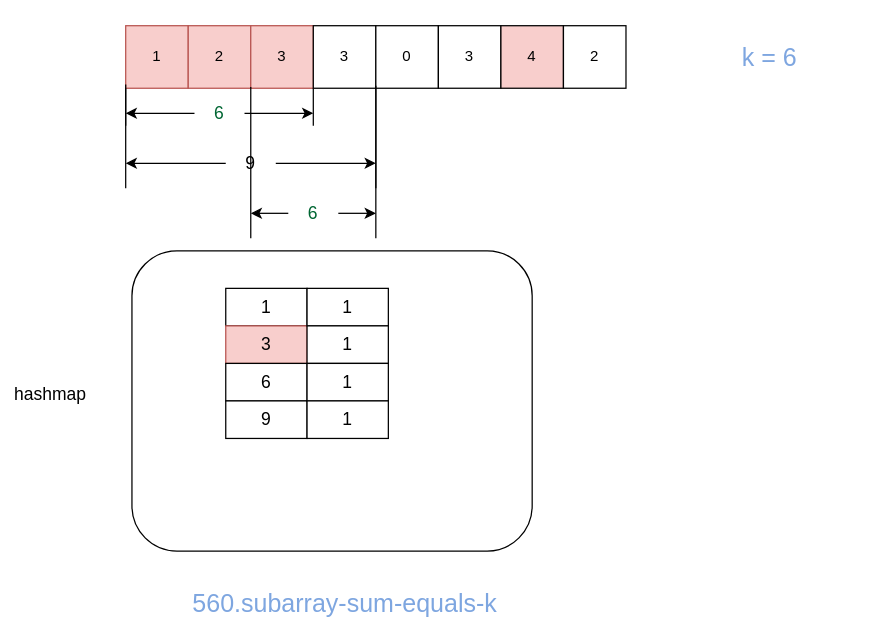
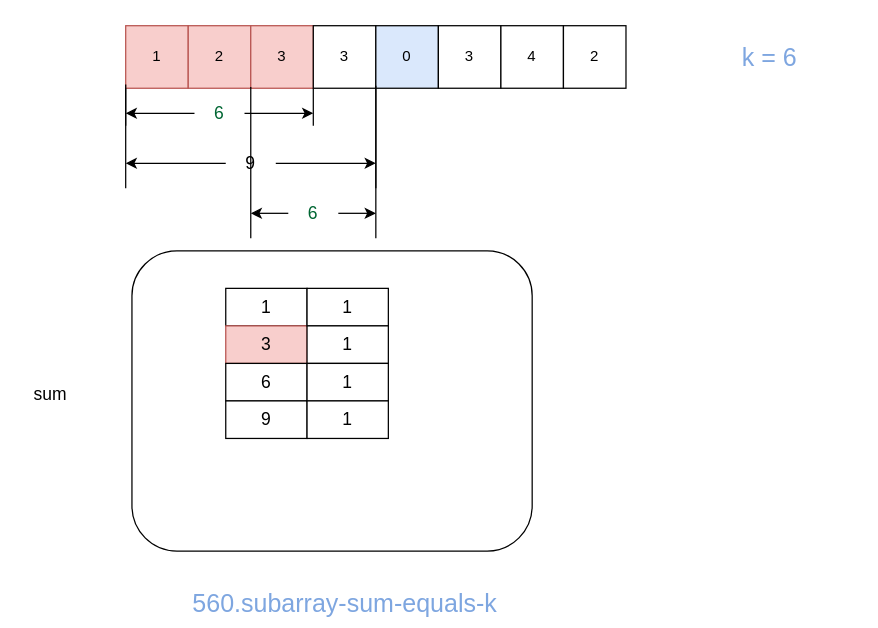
  <mxCell id="0" />
  <mxCell id="1" parent="0" />
  <mxCell id="2" value="1" style="rounded=0;whiteSpace=wrap;html=1;fillColor=#f8cecc;strokeColor=#b85450;" vertex="1" parent="1"><mxGeometry x="100" y="20" width="50" height="50" as="geometry" /></mxCell>
  <mxCell id="3" value="2" style="rounded=0;whiteSpace=wrap;html=1;fillColor=#f8cecc;strokeColor=#b85450;" vertex="1" parent="1"><mxGeometry x="150" y="20" width="50" height="50" as="geometry" /></mxCell>
  <mxCell id="4" value="3" style="rounded=0;whiteSpace=wrap;html=1;fillColor=#f8cecc;strokeColor=#b85450;" vertex="1" parent="1"><mxGeometry x="200" y="20" width="50" height="50" as="geometry" /></mxCell>
  <mxCell id="5" value="3" style="rounded=0;whiteSpace=wrap;html=1;" vertex="1" parent="1"><mxGeometry x="250" y="20" width="50" height="50" as="geometry" /></mxCell>
- <mxCell id="6" value="0" style="rounded=0;whiteSpace=wrap;html=1;" vertex="1" parent="1"><mxGeometry x="300" y="20" width="50" height="50" as="geometry" /></mxCell>
+ <mxCell id="6" value="0" style="rounded=0;whiteSpace=wrap;html=1;fillColor=#dae8fc;" vertex="1" parent="1"><mxGeometry x="300" y="20" width="50" height="50" as="geometry" /></mxCell>
  <mxCell id="7" value="3" style="rounded=0;whiteSpace=wrap;html=1;" vertex="1" parent="1"><mxGeometry x="350" y="20" width="50" height="50" as="geometry" /></mxCell>
- <mxCell id="8" value="4" style="rounded=0;whiteSpace=wrap;html=1;fillColor=#f8cecc;" vertex="1" parent="1"><mxGeometry x="400" y="20" width="50" height="50" as="geometry" /></mxCell>
+ <mxCell id="8" value="4" style="rounded=0;whiteSpace=wrap;html=1;" vertex="1" parent="1"><mxGeometry x="400" y="20" width="50" height="50" as="geometry" /></mxCell>
  <mxCell id="9" value="2" style="rounded=0;whiteSpace=wrap;html=1;" vertex="1" parent="1"><mxGeometry x="450" y="20" width="50" height="50" as="geometry" /></mxCell>
  <mxCell id="10" value="k = 6" style="text;html=1;strokeColor=none;fillColor=none;align=center;verticalAlign=middle;whiteSpace=wrap;rounded=0;fontColor=#7EA6E0;fontSize=20;" vertex="1" parent="1"><mxGeometry x="550" y="32.5" width="130" height="25" as="geometry" /></mxCell>
  <mxCell id="11" value="" style="endArrow=none;html=1;fontSize=20;fontColor=#7EA6E0;entryX=0;entryY=0.94;entryDx=0;entryDy=0;entryPerimeter=0;" edge="1" parent="1" target="2"><mxGeometry width="50" height="50" relative="1" as="geometry"><mxPoint x="100" y="100" as="sourcePoint" /><mxPoint x="150" y="90" as="targetPoint" /></mxGeometry></mxCell>
  <mxCell id="12" value="" style="endArrow=none;html=1;fontSize=20;fontColor=#7EA6E0;entryX=1.04;entryY=1;entryDx=0;entryDy=0;entryPerimeter=0;" edge="1" parent="1"><mxGeometry width="50" height="50" relative="1" as="geometry"><mxPoint x="250" y="100" as="sourcePoint" /><mxPoint x="250" y="70" as="targetPoint" /></mxGeometry></mxCell>
  <mxCell id="13" value="6" style="text;html=1;strokeColor=none;fillColor=none;align=center;verticalAlign=middle;whiteSpace=wrap;rounded=0;fontSize=14;fontColor=#006633;" vertex="1" parent="1"><mxGeometry x="155" y="80" width="40" height="20" as="geometry" /></mxCell>
  <mxCell id="14" value="" style="endArrow=none;html=1;fontSize=20;fontColor=#7EA6E0;" edge="1" parent="1"><mxGeometry width="50" height="50" relative="1" as="geometry"><mxPoint x="100" y="150" as="sourcePoint" /><mxPoint x="100" y="70" as="targetPoint" /></mxGeometry></mxCell>
  <mxCell id="15" value="" style="endArrow=none;html=1;fontSize=20;fontColor=#7EA6E0;entryX=0;entryY=0.96;entryDx=0;entryDy=0;entryPerimeter=0;" edge="1" parent="1" target="6"><mxGeometry width="50" height="50" relative="1" as="geometry"><mxPoint x="300" y="150" as="sourcePoint" /><mxPoint x="109.5" y="120" as="targetPoint" /></mxGeometry></mxCell>
  <mxCell id="16" value="9" style="text;html=1;strokeColor=none;fillColor=none;align=center;verticalAlign=middle;whiteSpace=wrap;rounded=0;fontSize=14;fontColor=#000000;" vertex="1" parent="1"><mxGeometry x="180" y="120" width="40" height="20" as="geometry" /></mxCell>
  <mxCell id="17" value="" style="endArrow=classic;html=1;fontSize=14;fontColor=#000000;exitX=0;exitY=0.5;exitDx=0;exitDy=0;" edge="1" parent="1" source="13"><mxGeometry width="50" height="50" relative="1" as="geometry"><mxPoint x="100" y="220" as="sourcePoint" /><mxPoint x="100" y="90" as="targetPoint" /></mxGeometry></mxCell>
  <mxCell id="18" value="" style="endArrow=classic;html=1;fontSize=14;fontColor=#000000;exitX=1;exitY=0.5;exitDx=0;exitDy=0;" edge="1" parent="1" source="13"><mxGeometry width="50" height="50" relative="1" as="geometry"><mxPoint x="90" y="220" as="sourcePoint" /><mxPoint x="250" y="90" as="targetPoint" /></mxGeometry></mxCell>
  <mxCell id="19" value="" style="endArrow=classic;html=1;fontSize=14;fontColor=#000000;exitX=0;exitY=0.5;exitDx=0;exitDy=0;" edge="1" parent="1" source="16"><mxGeometry width="50" height="50" relative="1" as="geometry"><mxPoint x="165" y="100" as="sourcePoint" /><mxPoint x="100" y="130" as="targetPoint" /></mxGeometry></mxCell>
  <mxCell id="20" value="" style="endArrow=classic;html=1;fontSize=14;fontColor=#000000;exitX=1;exitY=0.5;exitDx=0;exitDy=0;" edge="1" parent="1" source="16"><mxGeometry width="50" height="50" relative="1" as="geometry"><mxPoint x="175" y="110" as="sourcePoint" /><mxPoint x="300" y="130" as="targetPoint" /></mxGeometry></mxCell>
  <mxCell id="21" value="" style="rounded=1;whiteSpace=wrap;html=1;fontSize=14;fontColor=#000000;" vertex="1" parent="1"><mxGeometry x="105" y="200" width="320" height="240" as="geometry" /></mxCell>
- <mxCell id="22" value="hashmap" style="text;html=1;strokeColor=none;fillColor=none;align=center;verticalAlign=middle;whiteSpace=wrap;rounded=0;fontSize=14;fontColor=#000000;" vertex="1" parent="1"><mxGeometry x="20" y="305" width="40" height="20" as="geometry" /></mxCell>
+ <mxCell id="22" value="sum" style="text;html=1;strokeColor=none;fillColor=none;align=center;verticalAlign=middle;whiteSpace=wrap;rounded=0;fontSize=14;fontColor=#000000;" vertex="1" parent="1"><mxGeometry x="20" y="305" width="40" height="20" as="geometry" /></mxCell>
  <mxCell id="23" value="1" style="rounded=0;whiteSpace=wrap;html=1;fontSize=14;fontColor=#000000;" vertex="1" parent="1"><mxGeometry x="180" y="230" width="65" height="30" as="geometry" /></mxCell>
  <mxCell id="24" value="3" style="rounded=0;whiteSpace=wrap;html=1;fontSize=14;fillColor=#f8cecc;strokeColor=#b85450;" vertex="1" parent="1"><mxGeometry x="180" y="260" width="65" height="30" as="geometry" /></mxCell>
  <mxCell id="25" value="6" style="rounded=0;whiteSpace=wrap;html=1;fontSize=14;fontColor=#000000;" vertex="1" parent="1"><mxGeometry x="180" y="290" width="65" height="30" as="geometry" /></mxCell>
  <mxCell id="26" value="9" style="rounded=0;whiteSpace=wrap;html=1;fontSize=14;fontColor=#000000;" vertex="1" parent="1"><mxGeometry x="180" y="320" width="65" height="30" as="geometry" /></mxCell>
  <mxCell id="27" value="1" style="rounded=0;whiteSpace=wrap;html=1;fontSize=14;fontColor=#000000;" vertex="1" parent="1"><mxGeometry x="245" y="230" width="65" height="30" as="geometry" /></mxCell>
  <mxCell id="28" value="1" style="rounded=0;whiteSpace=wrap;html=1;fontSize=14;fontColor=#000000;" vertex="1" parent="1"><mxGeometry x="245" y="260" width="65" height="30" as="geometry" /></mxCell>
  <mxCell id="29" value="1" style="rounded=0;whiteSpace=wrap;html=1;fontSize=14;fontColor=#000000;" vertex="1" parent="1"><mxGeometry x="245" y="290" width="65" height="30" as="geometry" /></mxCell>
  <mxCell id="30" value="1" style="rounded=0;whiteSpace=wrap;html=1;fontSize=14;fontColor=#000000;" vertex="1" parent="1"><mxGeometry x="245" y="320" width="65" height="30" as="geometry" /></mxCell>
  <mxCell id="31" value="" style="endArrow=none;html=1;fontSize=20;fontColor=#7EA6E0;entryX=0.98;entryY=0.98;entryDx=0;entryDy=0;entryPerimeter=0;" edge="1" parent="1"><mxGeometry width="50" height="50" relative="1" as="geometry"><mxPoint x="200" y="190" as="sourcePoint" /><mxPoint x="200" y="69" as="targetPoint" /></mxGeometry></mxCell>
  <mxCell id="32" value="" style="endArrow=none;html=1;fontSize=20;fontColor=#7EA6E0;" edge="1" parent="1"><mxGeometry width="50" height="50" relative="1" as="geometry"><mxPoint x="300" y="190" as="sourcePoint" /><mxPoint x="300" y="70" as="targetPoint" /></mxGeometry></mxCell>
  <mxCell id="33" value="6" style="text;html=1;strokeColor=none;fillColor=none;align=center;verticalAlign=middle;whiteSpace=wrap;rounded=0;fontSize=14;fontColor=#006633;" vertex="1" parent="1"><mxGeometry x="230" y="160" width="40" height="20" as="geometry" /></mxCell>
  <mxCell id="34" value="" style="endArrow=classic;html=1;fontSize=14;fontColor=#000000;exitX=0;exitY=0.5;exitDx=0;exitDy=0;" edge="1" parent="1" source="33"><mxGeometry width="50" height="50" relative="1" as="geometry"><mxPoint x="190" y="140" as="sourcePoint" /><mxPoint x="200" y="170" as="targetPoint" /></mxGeometry></mxCell>
  <mxCell id="35" value="" style="endArrow=classic;html=1;fontSize=14;fontColor=#000000;" edge="1" parent="1" source="33"><mxGeometry width="50" height="50" relative="1" as="geometry"><mxPoint x="230" y="140" as="sourcePoint" /><mxPoint x="300" y="170" as="targetPoint" /></mxGeometry></mxCell>
  <mxCell id="36" value="560.subarray-sum-equals-k" style="text;html=1;strokeColor=none;fillColor=none;align=center;verticalAlign=middle;whiteSpace=wrap;rounded=0;fontSize=20;fontColor=#7EA6E0;" vertex="1" parent="1"><mxGeometry x="122.5" y="480" width="305" as="geometry" /></mxCell>
